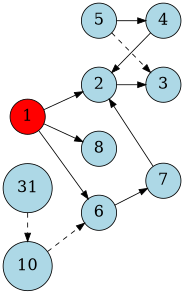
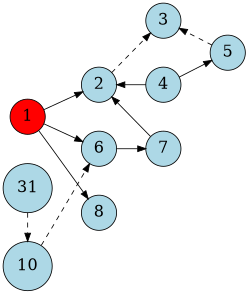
  digraph {
    nodesep=0.5
    ordering=out
    rankdir=LR
    node [fillcolor=lightblue fontcolor=black fontsize=20 shape=circle style=filled]
    1 [fillcolor=red]
    2
    6
    8
    3
    4
    7
    10
    n9 [label=31]
    5
    subgraph sub_1 {
      rank=same
      1
    }
    subgraph sub_2 {
      rank=same
      2
      6
      8
    }
    subgraph sub_3 {
      rank=same
      3
      4
      7
    }
    subgraph sub_4 {
      rank=same
      10
      n9
    }
    1 -> 2
    1 -> 6
    1 -> 8
-   2 -> 3
+   2 -> 3 [style=dashed]
    6 -> 7
    4 -> 2
-   5 -> 4
+   4 -> 5
    7 -> 2 [style=solid]
    10 -> 6 [style=dashed]
    n9 -> 10 [style=dashed]
    5 -> 3 [style=dashed]
  }
